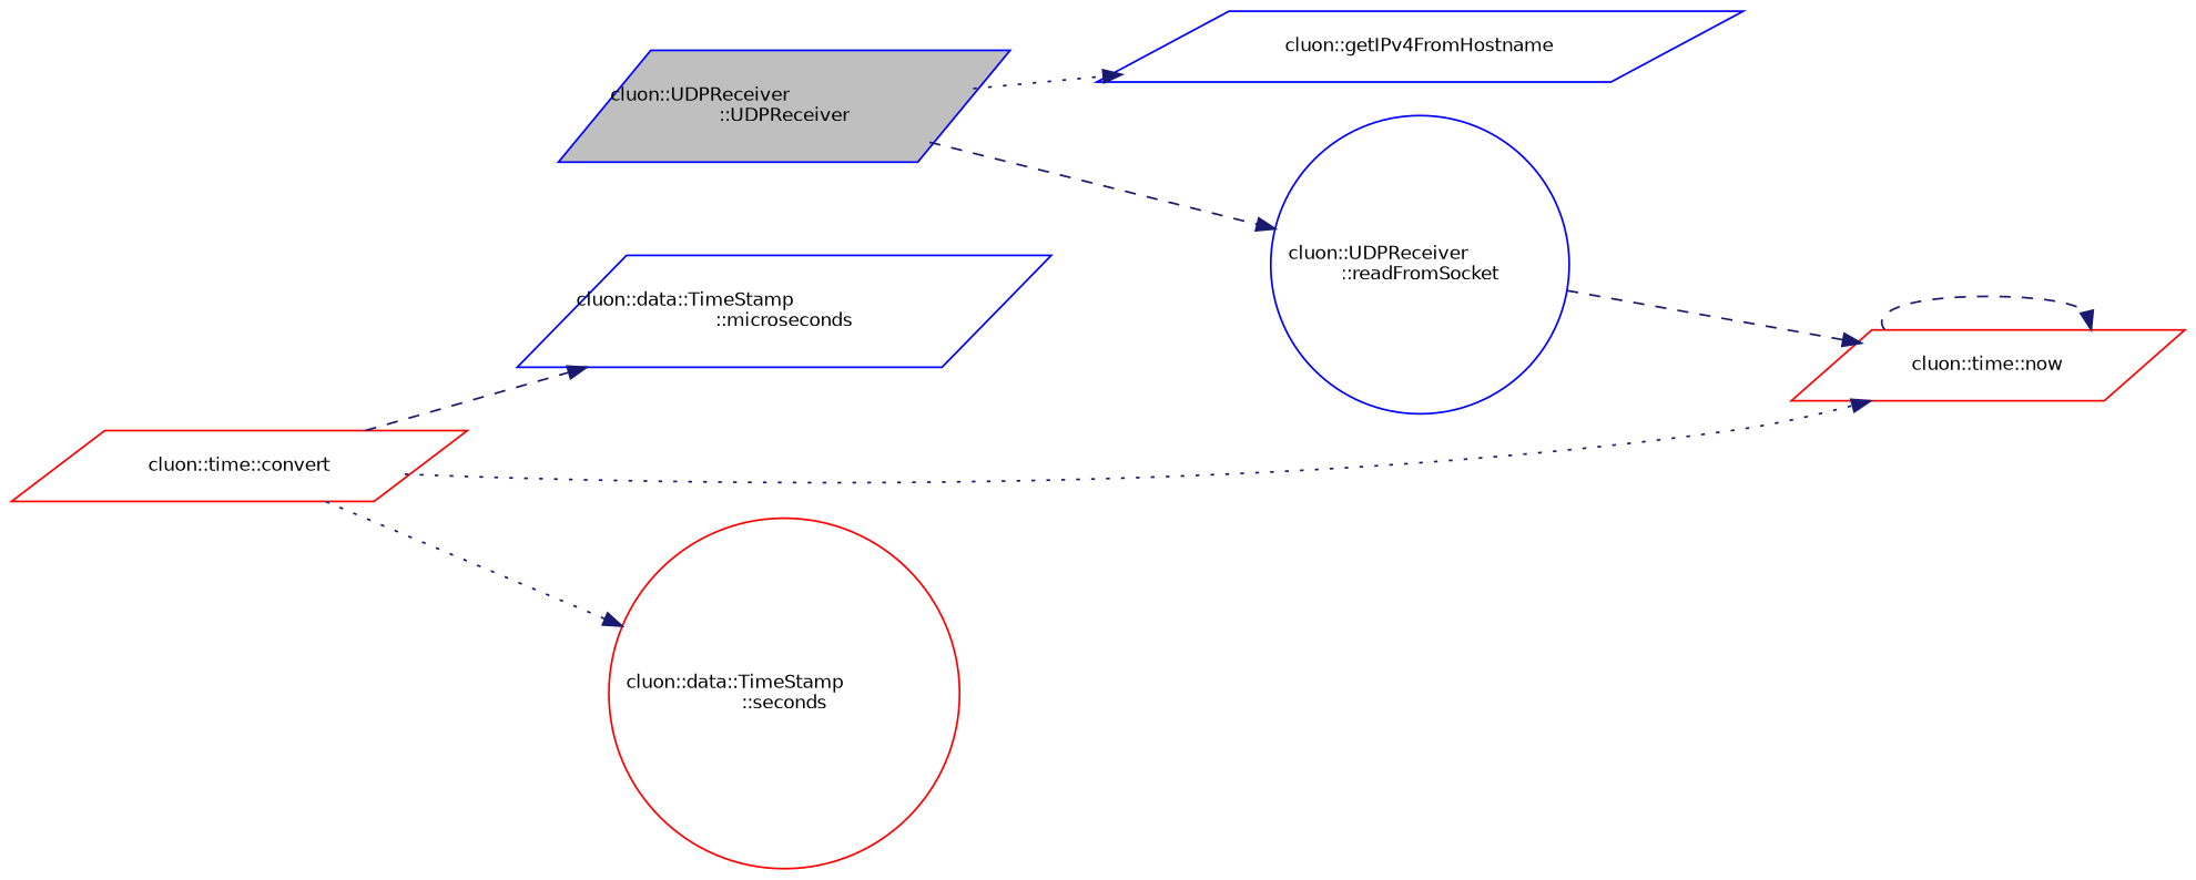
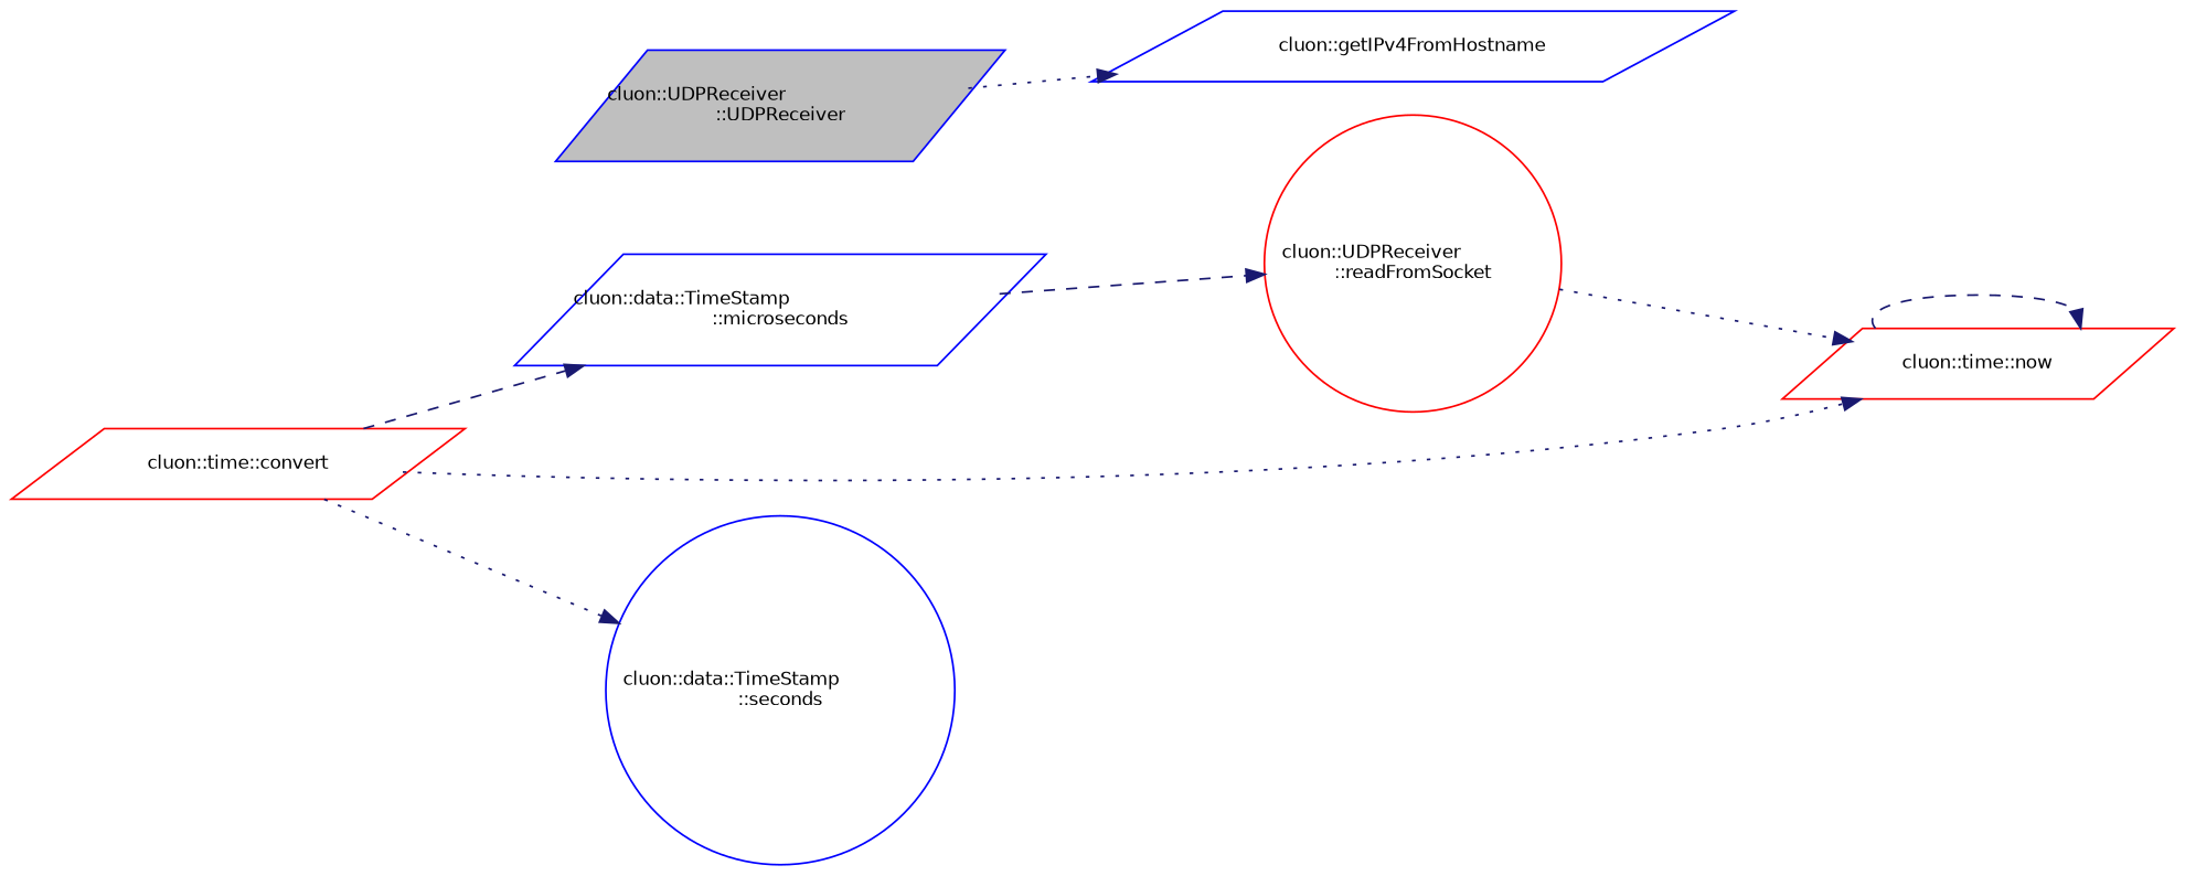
  digraph {
    rankdir=LR
    node [color=red fillcolor=white fontname=Helvetica fontsize=10 shape=parallelogram style=filled]
    edge [color=midnightblue fontname=Helvetica fontsize=10 labelfontname=Helvetica labelfontsize=10 style=dotted]
    n1 [color=blue fillcolor=grey75 fontcolor=black height=0.2 label="cluon::UDPReceiver\l::UDPReceiver" width=0.4]
    n2 [color=blue height=0.2 label="cluon::getIPv4FromHostname" width=0.4]
-   n3 [color=blue height=0.2 label="cluon::UDPReceiver\l::readFromSocket" shape=circle width=0.4]
+   n3 [height=0.2 label="cluon::UDPReceiver\l::readFromSocket" shape=circle width=0.4]
    n4 [height=0.2 label="cluon::time::now" width=0.4]
    n5 [height=0.2 label="cluon::time::convert" width=0.4]
    n6 [color=blue height=0.2 label="cluon::data::TimeStamp\l::microseconds" width=0.4]
-   n7 [height=0.2 label="cluon::data::TimeStamp\l::seconds" shape=circle width=0.4]
+   n7 [color=blue height=0.2 label="cluon::data::TimeStamp\l::seconds" shape=circle width=0.4]
    n1 -> n2
-   n1 -> n3 [style=dashed]
-   n3 -> n4 [style=dashed]
+   n6 -> n3 [style=dashed]
+   n3 -> n4
    n4 -> n4 [style=dashed]
    n5 -> n4
    n5 -> n6 [style=dashed]
    n5 -> n7
  }
